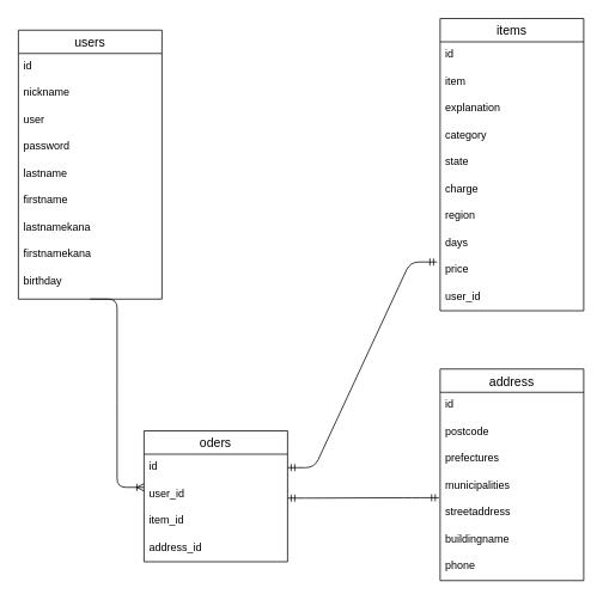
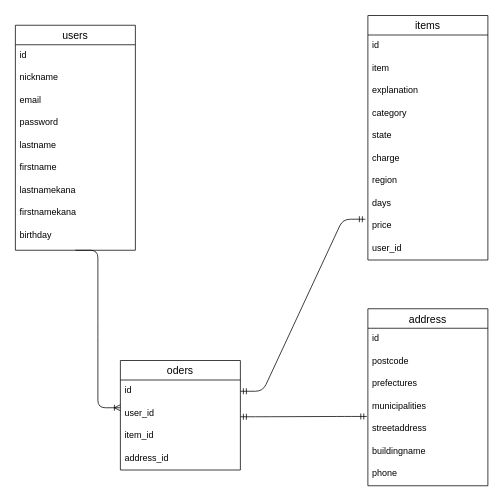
  <mxCell id="0" />
  <mxCell id="1" parent="0" />
  <mxCell id="2" value="" style="edgeStyle=none;html=1;" edge="1" parent="1"><mxGeometry relative="1" as="geometry"><mxPoint x="70" y="128" as="sourcePoint" /><mxPoint x="70" y="128" as="targetPoint" /></mxGeometry></mxCell>
  <mxCell id="3" value="users" style="swimlane;fontStyle=0;childLayout=stackLayout;horizontal=1;startSize=26;horizontalStack=0;resizeParent=1;resizeParentMax=0;resizeLast=0;collapsible=1;marginBottom=0;align=center;fontSize=14;" vertex="1" parent="1"><mxGeometry x="20" y="33" width="160" height="300" as="geometry" /></mxCell>
  <mxCell id="4" value="id" style="text;strokeColor=none;fillColor=none;spacingLeft=4;spacingRight=4;overflow=hidden;rotatable=0;points=[[0,0.5],[1,0.5]];portConstraint=eastwest;fontSize=12;" vertex="1" parent="3"><mxGeometry y="26" width="160" height="30" as="geometry" /></mxCell>
  <mxCell id="5" value="nickname" style="text;strokeColor=none;fillColor=none;spacingLeft=4;spacingRight=4;overflow=hidden;rotatable=0;points=[[0,0.5],[1,0.5]];portConstraint=eastwest;fontSize=12;" vertex="1" parent="3"><mxGeometry y="56" width="160" height="30" as="geometry" /></mxCell>
- <mxCell id="6" value="user" style="text;strokeColor=none;fillColor=none;spacingLeft=4;spacingRight=4;overflow=hidden;rotatable=0;points=[[0,0.5],[1,0.5]];portConstraint=eastwest;fontSize=12;" vertex="1" parent="3"><mxGeometry y="86" width="160" height="30" as="geometry" /></mxCell>
+ <mxCell id="6" value="email" style="text;strokeColor=none;fillColor=none;spacingLeft=4;spacingRight=4;overflow=hidden;rotatable=0;points=[[0,0.5],[1,0.5]];portConstraint=eastwest;fontSize=12;" vertex="1" parent="3"><mxGeometry y="86" width="160" height="30" as="geometry" /></mxCell>
  <mxCell id="7" value="password" style="text;strokeColor=none;fillColor=none;spacingLeft=4;spacingRight=4;overflow=hidden;rotatable=0;points=[[0,0.5],[1,0.5]];portConstraint=eastwest;fontSize=12;" vertex="1" parent="3"><mxGeometry y="116" width="160" height="30" as="geometry" /></mxCell>
  <mxCell id="8" value="lastname" style="text;strokeColor=none;fillColor=none;spacingLeft=4;spacingRight=4;overflow=hidden;rotatable=0;points=[[0,0.5],[1,0.5]];portConstraint=eastwest;fontSize=12;" vertex="1" parent="3"><mxGeometry y="146" width="160" height="30" as="geometry" /></mxCell>
  <mxCell id="9" value="firstname" style="text;strokeColor=none;fillColor=none;spacingLeft=4;spacingRight=4;overflow=hidden;rotatable=0;points=[[0,0.5],[1,0.5]];portConstraint=eastwest;fontSize=12;" vertex="1" parent="3"><mxGeometry y="176" width="160" height="30" as="geometry" /></mxCell>
  <mxCell id="10" value="lastnamekana" style="text;strokeColor=none;fillColor=none;spacingLeft=4;spacingRight=4;overflow=hidden;rotatable=0;points=[[0,0.5],[1,0.5]];portConstraint=eastwest;fontSize=12;" vertex="1" parent="3"><mxGeometry y="206" width="160" height="30" as="geometry" /></mxCell>
  <mxCell id="11" value="firstnamekana" style="text;strokeColor=none;fillColor=none;spacingLeft=4;spacingRight=4;overflow=hidden;rotatable=0;points=[[0,0.5],[1,0.5]];portConstraint=eastwest;fontSize=12;" vertex="1" parent="3"><mxGeometry y="236" width="160" height="30" as="geometry" /></mxCell>
  <mxCell id="12" value="birthday" style="text;strokeColor=none;fillColor=none;spacingLeft=4;spacingRight=4;overflow=hidden;rotatable=0;points=[[0,0.5],[1,0.5]];portConstraint=eastwest;fontSize=12;" vertex="1" parent="3"><mxGeometry y="266" width="160" height="34" as="geometry" /></mxCell>
  <mxCell id="13" value="items" style="swimlane;fontStyle=0;childLayout=stackLayout;horizontal=1;startSize=26;horizontalStack=0;resizeParent=1;resizeParentMax=0;resizeLast=0;collapsible=1;marginBottom=0;align=center;fontSize=14;" vertex="1" parent="1"><mxGeometry x="490" y="20" width="160" height="326" as="geometry" /></mxCell>
  <mxCell id="14" value="id" style="text;strokeColor=none;fillColor=none;spacingLeft=4;spacingRight=4;overflow=hidden;rotatable=0;points=[[0,0.5],[1,0.5]];portConstraint=eastwest;fontSize=12;" vertex="1" parent="13"><mxGeometry y="26" width="160" height="30" as="geometry" /></mxCell>
  <mxCell id="15" value="item" style="text;strokeColor=none;fillColor=none;spacingLeft=4;spacingRight=4;overflow=hidden;rotatable=0;points=[[0,0.5],[1,0.5]];portConstraint=eastwest;fontSize=12;" vertex="1" parent="13"><mxGeometry y="56" width="160" height="30" as="geometry" /></mxCell>
  <mxCell id="16" value="explanation" style="text;strokeColor=none;fillColor=none;spacingLeft=4;spacingRight=4;overflow=hidden;rotatable=0;points=[[0,0.5],[1,0.5]];portConstraint=eastwest;fontSize=12;" vertex="1" parent="13"><mxGeometry y="86" width="160" height="30" as="geometry" /></mxCell>
  <mxCell id="17" value="category" style="text;strokeColor=none;fillColor=none;spacingLeft=4;spacingRight=4;overflow=hidden;rotatable=0;points=[[0,0.5],[1,0.5]];portConstraint=eastwest;fontSize=12;" vertex="1" parent="13"><mxGeometry y="116" width="160" height="30" as="geometry" /></mxCell>
  <mxCell id="18" value="state" style="text;strokeColor=none;fillColor=none;spacingLeft=4;spacingRight=4;overflow=hidden;rotatable=0;points=[[0,0.5],[1,0.5]];portConstraint=eastwest;fontSize=12;" vertex="1" parent="13"><mxGeometry y="146" width="160" height="30" as="geometry" /></mxCell>
  <mxCell id="19" value="charge" style="text;strokeColor=none;fillColor=none;spacingLeft=4;spacingRight=4;overflow=hidden;rotatable=0;points=[[0,0.5],[1,0.5]];portConstraint=eastwest;fontSize=12;" vertex="1" parent="13"><mxGeometry y="176" width="160" height="30" as="geometry" /></mxCell>
  <mxCell id="20" value="region" style="text;strokeColor=none;fillColor=none;spacingLeft=4;spacingRight=4;overflow=hidden;rotatable=0;points=[[0,0.5],[1,0.5]];portConstraint=eastwest;fontSize=12;" vertex="1" parent="13"><mxGeometry y="206" width="160" height="30" as="geometry" /></mxCell>
  <mxCell id="21" value="days" style="text;strokeColor=none;fillColor=none;spacingLeft=4;spacingRight=4;overflow=hidden;rotatable=0;points=[[0,0.5],[1,0.5]];portConstraint=eastwest;fontSize=12;" vertex="1" parent="13"><mxGeometry y="236" width="160" height="30" as="geometry" /></mxCell>
  <mxCell id="22" value="price" style="text;strokeColor=none;fillColor=none;spacingLeft=4;spacingRight=4;overflow=hidden;rotatable=0;points=[[0,0.5],[1,0.5]];portConstraint=eastwest;fontSize=12;" vertex="1" parent="13"><mxGeometry y="266" width="160" height="30" as="geometry" /></mxCell>
  <mxCell id="23" value="user_id" style="text;strokeColor=none;fillColor=none;spacingLeft=4;spacingRight=4;overflow=hidden;rotatable=0;points=[[0,0.5],[1,0.5]];portConstraint=eastwest;fontSize=12;" vertex="1" parent="13"><mxGeometry y="296" width="160" height="30" as="geometry" /></mxCell>
  <mxCell id="24" value="oders" style="swimlane;fontStyle=0;childLayout=stackLayout;horizontal=1;startSize=26;horizontalStack=0;resizeParent=1;resizeParentMax=0;resizeLast=0;collapsible=1;marginBottom=0;align=center;fontSize=14;" vertex="1" parent="1"><mxGeometry x="160" y="480" width="160" height="146" as="geometry" /></mxCell>
  <mxCell id="25" value="id" style="text;strokeColor=none;fillColor=none;spacingLeft=4;spacingRight=4;overflow=hidden;rotatable=0;points=[[0,0.5],[1,0.5]];portConstraint=eastwest;fontSize=12;" vertex="1" parent="24"><mxGeometry y="26" width="160" height="30" as="geometry" /></mxCell>
  <mxCell id="26" value="user_id" style="text;strokeColor=none;fillColor=none;spacingLeft=4;spacingRight=4;overflow=hidden;rotatable=0;points=[[0,0.5],[1,0.5]];portConstraint=eastwest;fontSize=12;" vertex="1" parent="24"><mxGeometry y="56" width="160" height="30" as="geometry" /></mxCell>
  <mxCell id="27" value="item_id" style="text;strokeColor=none;fillColor=none;spacingLeft=4;spacingRight=4;overflow=hidden;rotatable=0;points=[[0,0.5],[1,0.5]];portConstraint=eastwest;fontSize=12;" vertex="1" parent="24"><mxGeometry y="86" width="160" height="30" as="geometry" /></mxCell>
  <mxCell id="28" value="address_id" style="text;strokeColor=none;fillColor=none;spacingLeft=4;spacingRight=4;overflow=hidden;rotatable=0;points=[[0,0.5],[1,0.5]];portConstraint=eastwest;fontSize=12;" vertex="1" parent="24"><mxGeometry y="116" width="160" height="30" as="geometry" /></mxCell>
  <mxCell id="29" value="address" style="swimlane;fontStyle=0;childLayout=stackLayout;horizontal=1;startSize=26;horizontalStack=0;resizeParent=1;resizeParentMax=0;resizeLast=0;collapsible=1;marginBottom=0;align=center;fontSize=14;" vertex="1" parent="1"><mxGeometry x="490" y="411" width="160" height="236" as="geometry" /></mxCell>
  <mxCell id="30" value="id" style="text;strokeColor=none;fillColor=none;spacingLeft=4;spacingRight=4;overflow=hidden;rotatable=0;points=[[0,0.5],[1,0.5]];portConstraint=eastwest;fontSize=12;" vertex="1" parent="29"><mxGeometry y="26" width="160" height="30" as="geometry" /></mxCell>
  <mxCell id="31" value="postcode" style="text;strokeColor=none;fillColor=none;spacingLeft=4;spacingRight=4;overflow=hidden;rotatable=0;points=[[0,0.5],[1,0.5]];portConstraint=eastwest;fontSize=12;" vertex="1" parent="29"><mxGeometry y="56" width="160" height="30" as="geometry" /></mxCell>
  <mxCell id="32" value="prefectures" style="text;strokeColor=none;fillColor=none;spacingLeft=4;spacingRight=4;overflow=hidden;rotatable=0;points=[[0,0.5],[1,0.5]];portConstraint=eastwest;fontSize=12;" vertex="1" parent="29"><mxGeometry y="86" width="160" height="30" as="geometry" /></mxCell>
  <mxCell id="33" value="municipalities" style="text;strokeColor=none;fillColor=none;spacingLeft=4;spacingRight=4;overflow=hidden;rotatable=0;points=[[0,0.5],[1,0.5]];portConstraint=eastwest;fontSize=12;" vertex="1" parent="29"><mxGeometry y="116" width="160" height="30" as="geometry" /></mxCell>
  <mxCell id="34" value="streetaddress" style="text;strokeColor=none;fillColor=none;spacingLeft=4;spacingRight=4;overflow=hidden;rotatable=0;points=[[0,0.5],[1,0.5]];portConstraint=eastwest;fontSize=12;" vertex="1" parent="29"><mxGeometry y="146" width="160" height="30" as="geometry" /></mxCell>
  <mxCell id="35" value="buildingname" style="text;strokeColor=none;fillColor=none;spacingLeft=4;spacingRight=4;overflow=hidden;rotatable=0;points=[[0,0.5],[1,0.5]];portConstraint=eastwest;fontSize=12;" vertex="1" parent="29"><mxGeometry y="176" width="160" height="30" as="geometry" /></mxCell>
  <mxCell id="36" value="phone" style="text;strokeColor=none;fillColor=none;spacingLeft=4;spacingRight=4;overflow=hidden;rotatable=0;points=[[0,0.5],[1,0.5]];portConstraint=eastwest;fontSize=12;" vertex="1" parent="29"><mxGeometry y="206" width="160" height="30" as="geometry" /></mxCell>
  <mxCell id="37" value="" style="edgeStyle=entityRelationEdgeStyle;fontSize=12;html=1;endArrow=ERoneToMany;" edge="1" parent="1"><mxGeometry width="100" height="100" relative="1" as="geometry"><mxPoint x="100" y="333" as="sourcePoint" /><mxPoint x="160" y="543" as="targetPoint" /></mxGeometry></mxCell>
  <mxCell id="38" value="" style="edgeStyle=entityRelationEdgeStyle;fontSize=12;html=1;endArrow=ERmandOne;startArrow=ERmandOne;entryX=-0.021;entryY=0.187;entryDx=0;entryDy=0;entryPerimeter=0;exitX=1;exitY=0.5;exitDx=0;exitDy=0;" edge="1" parent="1" source="25" target="22"><mxGeometry width="100" height="100" relative="1" as="geometry"><mxPoint x="320" y="393" as="sourcePoint" /><mxPoint x="480" y="313" as="targetPoint" /></mxGeometry></mxCell>
  <mxCell id="39" value="" style="edgeStyle=entityRelationEdgeStyle;fontSize=12;html=1;endArrow=ERmandOne;startArrow=ERmandOne;entryX=-0.009;entryY=-0.08;entryDx=0;entryDy=0;entryPerimeter=0;" edge="1" parent="1" target="34"><mxGeometry width="100" height="100" relative="1" as="geometry"><mxPoint x="320" y="555" as="sourcePoint" /><mxPoint x="460" y="493" as="targetPoint" /></mxGeometry></mxCell>
